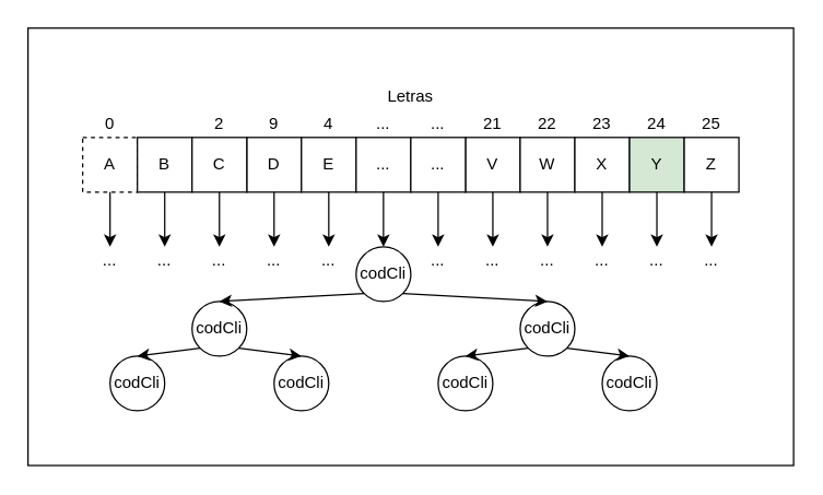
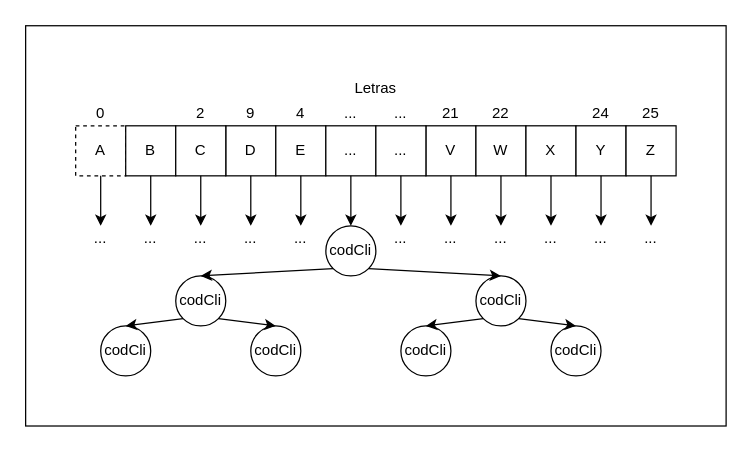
  <mxCell id="0" />
  <mxCell id="1" parent="0" />
  <mxCell id="2" value="" style="rounded=0;whiteSpace=wrap;html=1;" parent="1" vertex="1"><mxGeometry x="20" y="20" width="560" height="320" as="geometry" /></mxCell>
  <mxCell id="3" value="A" style="whiteSpace=wrap;html=1;aspect=fixed;dashed=1;" parent="1" vertex="1"><mxGeometry x="60" y="100" width="40" height="40" as="geometry" /></mxCell>
  <mxCell id="4" value="B" style="whiteSpace=wrap;html=1;aspect=fixed;" parent="1" vertex="1"><mxGeometry x="100" y="100" width="40" height="40" as="geometry" /></mxCell>
  <mxCell id="5" value="D" style="whiteSpace=wrap;html=1;aspect=fixed;" parent="1" vertex="1"><mxGeometry x="180" y="100" width="40" height="40" as="geometry" /></mxCell>
  <mxCell id="6" value="E" style="whiteSpace=wrap;html=1;aspect=fixed;" parent="1" vertex="1"><mxGeometry x="220" y="100" width="40" height="40" as="geometry" /></mxCell>
  <mxCell id="7" value="..." style="whiteSpace=wrap;html=1;aspect=fixed;" parent="1" vertex="1"><mxGeometry x="260" y="100" width="40" height="40" as="geometry" /></mxCell>
  <mxCell id="8" value="V" style="whiteSpace=wrap;html=1;aspect=fixed;" parent="1" vertex="1"><mxGeometry x="340" y="100" width="40" height="40" as="geometry" /></mxCell>
  <mxCell id="9" value="W" style="whiteSpace=wrap;html=1;aspect=fixed;" parent="1" vertex="1"><mxGeometry x="380" y="100" width="40" height="40" as="geometry" /></mxCell>
  <mxCell id="10" value="X" style="whiteSpace=wrap;html=1;aspect=fixed;" parent="1" vertex="1"><mxGeometry x="420" y="100" width="40" height="40" as="geometry" /></mxCell>
- <mxCell id="11" value="Y" style="whiteSpace=wrap;html=1;aspect=fixed;fillColor=#d5e8d4;" parent="1" vertex="1"><mxGeometry x="460" y="100" width="40" height="40" as="geometry" /></mxCell>
+ <mxCell id="11" value="Y" style="whiteSpace=wrap;html=1;aspect=fixed;" parent="1" vertex="1"><mxGeometry x="460" y="100" width="40" height="40" as="geometry" /></mxCell>
  <mxCell id="12" value="Z" style="whiteSpace=wrap;html=1;aspect=fixed;" parent="1" vertex="1"><mxGeometry x="500" y="100" width="40" height="40" as="geometry" /></mxCell>
  <mxCell id="13" value="&lt;span&gt;codCli&lt;/span&gt;&lt;br&gt;" style="ellipse;whiteSpace=wrap;html=1;aspect=fixed;" parent="1" vertex="1"><mxGeometry x="260" y="180" width="40" height="40" as="geometry" /></mxCell>
  <mxCell id="14" value="Letras" style="text;html=1;strokeColor=none;fillColor=none;align=center;verticalAlign=middle;whiteSpace=wrap;rounded=0;" parent="1" vertex="1"><mxGeometry x="280" y="60" width="40" height="20" as="geometry" /></mxCell>
  <mxCell id="15" value="" style="endArrow=classic;html=1;exitX=0.5;exitY=1;exitDx=0;exitDy=0;entryX=0.5;entryY=0;entryDx=0;entryDy=0;" parent="1" source="7" target="13" edge="1"><mxGeometry width="50" height="50" relative="1" as="geometry"><mxPoint x="60" y="290" as="sourcePoint" /><mxPoint x="110" y="240" as="targetPoint" /></mxGeometry></mxCell>
  <mxCell id="16" value="&lt;span&gt;codCli&lt;/span&gt;&lt;br&gt;" style="ellipse;whiteSpace=wrap;html=1;aspect=fixed;" parent="1" vertex="1"><mxGeometry x="140" y="220" width="40" height="40" as="geometry" /></mxCell>
  <mxCell id="17" value="&lt;span&gt;codCli&lt;/span&gt;&lt;br&gt;" style="ellipse;whiteSpace=wrap;html=1;aspect=fixed;" parent="1" vertex="1"><mxGeometry x="380" y="220" width="40" height="40" as="geometry" /></mxCell>
  <mxCell id="18" value="&lt;span&gt;codCli&lt;/span&gt;&lt;br&gt;" style="ellipse;whiteSpace=wrap;html=1;aspect=fixed;" parent="1" vertex="1"><mxGeometry x="80" y="260" width="40" height="40" as="geometry" /></mxCell>
  <mxCell id="19" value="&lt;span&gt;codCli&lt;/span&gt;&lt;br&gt;" style="ellipse;whiteSpace=wrap;html=1;aspect=fixed;" parent="1" vertex="1"><mxGeometry x="200" y="260" width="40" height="40" as="geometry" /></mxCell>
  <mxCell id="20" value="&lt;span&gt;codCli&lt;/span&gt;&lt;br&gt;" style="ellipse;whiteSpace=wrap;html=1;aspect=fixed;" parent="1" vertex="1"><mxGeometry x="320" y="260" width="40" height="40" as="geometry" /></mxCell>
  <mxCell id="21" value="&lt;span&gt;codCli&lt;/span&gt;&lt;br&gt;" style="ellipse;whiteSpace=wrap;html=1;aspect=fixed;" parent="1" vertex="1"><mxGeometry x="440" y="260" width="40" height="40" as="geometry" /></mxCell>
  <mxCell id="22" value="" style="endArrow=classic;html=1;exitX=0;exitY=1;exitDx=0;exitDy=0;entryX=0.5;entryY=0;entryDx=0;entryDy=0;" parent="1" source="13" target="16" edge="1"><mxGeometry width="50" height="50" relative="1" as="geometry"><mxPoint x="60" y="370" as="sourcePoint" /><mxPoint x="110" y="320" as="targetPoint" /></mxGeometry></mxCell>
  <mxCell id="23" value="" style="endArrow=classic;html=1;exitX=0;exitY=1;exitDx=0;exitDy=0;entryX=0.5;entryY=0;entryDx=0;entryDy=0;" parent="1" source="16" target="18" edge="1"><mxGeometry width="50" height="50" relative="1" as="geometry"><mxPoint x="270" y="210" as="sourcePoint" /><mxPoint x="170" y="230" as="targetPoint" /></mxGeometry></mxCell>
  <mxCell id="24" value="" style="endArrow=classic;html=1;exitX=1;exitY=1;exitDx=0;exitDy=0;entryX=0.5;entryY=0;entryDx=0;entryDy=0;" parent="1" source="16" target="19" edge="1"><mxGeometry width="50" height="50" relative="1" as="geometry"><mxPoint x="156" y="264" as="sourcePoint" /><mxPoint x="110" y="270" as="targetPoint" /></mxGeometry></mxCell>
  <mxCell id="25" value="" style="endArrow=classic;html=1;exitX=0;exitY=1;exitDx=0;exitDy=0;entryX=0.5;entryY=0;entryDx=0;entryDy=0;" parent="1" source="17" target="20" edge="1"><mxGeometry width="50" height="50" relative="1" as="geometry"><mxPoint x="166" y="274" as="sourcePoint" /><mxPoint x="120" y="280" as="targetPoint" /></mxGeometry></mxCell>
  <mxCell id="26" value="" style="endArrow=classic;html=1;exitX=1;exitY=1;exitDx=0;exitDy=0;entryX=0.5;entryY=0;entryDx=0;entryDy=0;" parent="1" source="17" target="21" edge="1"><mxGeometry width="50" height="50" relative="1" as="geometry"><mxPoint x="176" y="284" as="sourcePoint" /><mxPoint x="130" y="290" as="targetPoint" /></mxGeometry></mxCell>
  <mxCell id="27" value="" style="endArrow=classic;html=1;exitX=1;exitY=1;exitDx=0;exitDy=0;entryX=0.5;entryY=0;entryDx=0;entryDy=0;" parent="1" source="13" target="17" edge="1"><mxGeometry width="50" height="50" relative="1" as="geometry"><mxPoint x="186" y="294" as="sourcePoint" /><mxPoint x="140" y="300" as="targetPoint" /></mxGeometry></mxCell>
  <mxCell id="28" value="..." style="whiteSpace=wrap;html=1;aspect=fixed;" parent="1" vertex="1"><mxGeometry x="300" y="100" width="40" height="40" as="geometry" /></mxCell>
  <mxCell id="29" value="C" style="whiteSpace=wrap;html=1;aspect=fixed;" parent="1" vertex="1"><mxGeometry x="140" y="100" width="40" height="40" as="geometry" /></mxCell>
  <mxCell id="30" value="0" style="text;html=1;strokeColor=none;fillColor=none;align=center;verticalAlign=middle;whiteSpace=wrap;rounded=0;" parent="1" vertex="1"><mxGeometry x="60" y="80" width="40" height="20" as="geometry" /></mxCell>
  <mxCell id="31" value="2" style="text;html=1;strokeColor=none;fillColor=none;align=center;verticalAlign=middle;whiteSpace=wrap;rounded=0;" parent="1" vertex="1"><mxGeometry x="140" y="80" width="40" height="20" as="geometry" /></mxCell>
  <mxCell id="32" value="9" style="text;html=1;strokeColor=none;fillColor=none;align=center;verticalAlign=middle;whiteSpace=wrap;rounded=0;" parent="1" vertex="1"><mxGeometry x="180" y="80" width="40" height="20" as="geometry" /></mxCell>
  <mxCell id="33" value="4" style="text;html=1;strokeColor=none;fillColor=none;align=center;verticalAlign=middle;whiteSpace=wrap;rounded=0;" parent="1" vertex="1"><mxGeometry x="220" y="80" width="40" height="20" as="geometry" /></mxCell>
  <mxCell id="34" value="...&lt;br&gt;" style="text;html=1;strokeColor=none;fillColor=none;align=center;verticalAlign=middle;whiteSpace=wrap;rounded=0;" parent="1" vertex="1"><mxGeometry x="260" y="80" width="40" height="20" as="geometry" /></mxCell>
  <mxCell id="35" value="...&lt;br&gt;" style="text;html=1;strokeColor=none;fillColor=none;align=center;verticalAlign=middle;whiteSpace=wrap;rounded=0;" parent="1" vertex="1"><mxGeometry x="300" y="80" width="40" height="20" as="geometry" /></mxCell>
  <mxCell id="36" value="21&lt;br&gt;" style="text;html=1;strokeColor=none;fillColor=none;align=center;verticalAlign=middle;whiteSpace=wrap;rounded=0;" parent="1" vertex="1"><mxGeometry x="340" y="80" width="40" height="20" as="geometry" /></mxCell>
  <mxCell id="37" value="22" style="text;html=1;strokeColor=none;fillColor=none;align=center;verticalAlign=middle;whiteSpace=wrap;rounded=0;" parent="1" vertex="1"><mxGeometry x="380" y="80" width="40" height="20" as="geometry" /></mxCell>
- <mxCell id="38" value="23" style="text;html=1;strokeColor=none;fillColor=none;align=center;verticalAlign=middle;whiteSpace=wrap;rounded=0;" parent="1" vertex="1"><mxGeometry x="420" y="80" width="40" height="20" as="geometry" /></mxCell>
  <mxCell id="39" value="24" style="text;html=1;strokeColor=none;fillColor=none;align=center;verticalAlign=middle;whiteSpace=wrap;rounded=0;" parent="1" vertex="1"><mxGeometry x="460" y="80" width="40" height="20" as="geometry" /></mxCell>
  <mxCell id="40" value="25" style="text;html=1;strokeColor=none;fillColor=none;align=center;verticalAlign=middle;whiteSpace=wrap;rounded=0;" parent="1" vertex="1"><mxGeometry x="500" y="80" width="40" height="20" as="geometry" /></mxCell>
  <mxCell id="41" value="" style="endArrow=classic;html=1;exitX=0.5;exitY=1;exitDx=0;exitDy=0;" parent="1" edge="1"><mxGeometry width="50" height="50" relative="1" as="geometry"><mxPoint x="480" y="140" as="sourcePoint" /><mxPoint x="480" y="180" as="targetPoint" /></mxGeometry></mxCell>
  <mxCell id="42" value="...&lt;br&gt;" style="text;html=1;strokeColor=none;fillColor=none;align=center;verticalAlign=middle;whiteSpace=wrap;rounded=0;" parent="1" vertex="1"><mxGeometry x="460" y="180" width="40" height="20" as="geometry" /></mxCell>
  <mxCell id="43" value="" style="endArrow=classic;html=1;exitX=0.5;exitY=1;exitDx=0;exitDy=0;" parent="1" edge="1"><mxGeometry width="50" height="50" relative="1" as="geometry"><mxPoint x="360" y="140" as="sourcePoint" /><mxPoint x="360" y="180" as="targetPoint" /></mxGeometry></mxCell>
  <mxCell id="44" value="...&lt;br&gt;" style="text;html=1;strokeColor=none;fillColor=none;align=center;verticalAlign=middle;whiteSpace=wrap;rounded=0;" parent="1" vertex="1"><mxGeometry x="340" y="180" width="40" height="20" as="geometry" /></mxCell>
  <mxCell id="45" value="" style="endArrow=classic;html=1;exitX=0.5;exitY=1;exitDx=0;exitDy=0;" parent="1" edge="1"><mxGeometry width="50" height="50" relative="1" as="geometry"><mxPoint x="400" y="140" as="sourcePoint" /><mxPoint x="400" y="180" as="targetPoint" /></mxGeometry></mxCell>
  <mxCell id="46" value="...&lt;br&gt;" style="text;html=1;strokeColor=none;fillColor=none;align=center;verticalAlign=middle;whiteSpace=wrap;rounded=0;" parent="1" vertex="1"><mxGeometry x="380" y="180" width="40" height="20" as="geometry" /></mxCell>
  <mxCell id="47" value="" style="endArrow=classic;html=1;exitX=0.5;exitY=1;exitDx=0;exitDy=0;" parent="1" edge="1"><mxGeometry width="50" height="50" relative="1" as="geometry"><mxPoint x="440" y="140" as="sourcePoint" /><mxPoint x="440" y="180" as="targetPoint" /></mxGeometry></mxCell>
  <mxCell id="48" value="...&lt;br&gt;" style="text;html=1;strokeColor=none;fillColor=none;align=center;verticalAlign=middle;whiteSpace=wrap;rounded=0;" parent="1" vertex="1"><mxGeometry x="420" y="180" width="40" height="20" as="geometry" /></mxCell>
  <mxCell id="49" value="" style="endArrow=classic;html=1;exitX=0.5;exitY=1;exitDx=0;exitDy=0;" parent="1" edge="1"><mxGeometry width="50" height="50" relative="1" as="geometry"><mxPoint x="520" y="140" as="sourcePoint" /><mxPoint x="520" y="180" as="targetPoint" /></mxGeometry></mxCell>
  <mxCell id="50" value="...&lt;br&gt;" style="text;html=1;strokeColor=none;fillColor=none;align=center;verticalAlign=middle;whiteSpace=wrap;rounded=0;" parent="1" vertex="1"><mxGeometry x="500" y="180" width="40" height="20" as="geometry" /></mxCell>
  <mxCell id="51" value="" style="endArrow=classic;html=1;exitX=0.5;exitY=1;exitDx=0;exitDy=0;" parent="1" edge="1"><mxGeometry width="50" height="50" relative="1" as="geometry"><mxPoint x="320" y="140" as="sourcePoint" /><mxPoint x="320" y="180" as="targetPoint" /></mxGeometry></mxCell>
  <mxCell id="52" value="...&lt;br&gt;" style="text;html=1;strokeColor=none;fillColor=none;align=center;verticalAlign=middle;whiteSpace=wrap;rounded=0;" parent="1" vertex="1"><mxGeometry x="300" y="180" width="40" height="20" as="geometry" /></mxCell>
  <mxCell id="53" value="" style="endArrow=classic;html=1;exitX=0.5;exitY=1;exitDx=0;exitDy=0;" parent="1" edge="1"><mxGeometry width="50" height="50" relative="1" as="geometry"><mxPoint x="240" y="140" as="sourcePoint" /><mxPoint x="240" y="180" as="targetPoint" /></mxGeometry></mxCell>
  <mxCell id="54" value="...&lt;br&gt;" style="text;html=1;strokeColor=none;fillColor=none;align=center;verticalAlign=middle;whiteSpace=wrap;rounded=0;" parent="1" vertex="1"><mxGeometry x="220" y="180" width="40" height="20" as="geometry" /></mxCell>
  <mxCell id="55" value="" style="endArrow=classic;html=1;exitX=0.5;exitY=1;exitDx=0;exitDy=0;" parent="1" edge="1"><mxGeometry width="50" height="50" relative="1" as="geometry"><mxPoint x="200" y="140" as="sourcePoint" /><mxPoint x="200" y="180" as="targetPoint" /></mxGeometry></mxCell>
  <mxCell id="56" value="...&lt;br&gt;" style="text;html=1;strokeColor=none;fillColor=none;align=center;verticalAlign=middle;whiteSpace=wrap;rounded=0;" parent="1" vertex="1"><mxGeometry x="180" y="180" width="40" height="20" as="geometry" /></mxCell>
  <mxCell id="57" value="" style="endArrow=classic;html=1;exitX=0.5;exitY=1;exitDx=0;exitDy=0;" parent="1" edge="1"><mxGeometry width="50" height="50" relative="1" as="geometry"><mxPoint x="160" y="140" as="sourcePoint" /><mxPoint x="160" y="180" as="targetPoint" /></mxGeometry></mxCell>
  <mxCell id="58" value="...&lt;br&gt;" style="text;html=1;strokeColor=none;fillColor=none;align=center;verticalAlign=middle;whiteSpace=wrap;rounded=0;" parent="1" vertex="1"><mxGeometry x="140" y="180" width="40" height="20" as="geometry" /></mxCell>
  <mxCell id="59" value="" style="endArrow=classic;html=1;exitX=0.5;exitY=1;exitDx=0;exitDy=0;" parent="1" edge="1"><mxGeometry width="50" height="50" relative="1" as="geometry"><mxPoint x="120" y="140" as="sourcePoint" /><mxPoint x="120" y="180" as="targetPoint" /></mxGeometry></mxCell>
  <mxCell id="60" value="...&lt;br&gt;" style="text;html=1;strokeColor=none;fillColor=none;align=center;verticalAlign=middle;whiteSpace=wrap;rounded=0;" parent="1" vertex="1"><mxGeometry x="100" y="180" width="40" height="20" as="geometry" /></mxCell>
  <mxCell id="61" value="" style="endArrow=classic;html=1;" parent="1" source="3" edge="1"><mxGeometry width="50" height="50" relative="1" as="geometry"><mxPoint x="80" y="140" as="sourcePoint" /><mxPoint x="80" y="180" as="targetPoint" /></mxGeometry></mxCell>
  <mxCell id="62" value="...&lt;br&gt;" style="text;html=1;strokeColor=none;fillColor=none;align=center;verticalAlign=middle;whiteSpace=wrap;rounded=0;" parent="1" vertex="1"><mxGeometry x="60" y="180" width="40" height="20" as="geometry" /></mxCell>
